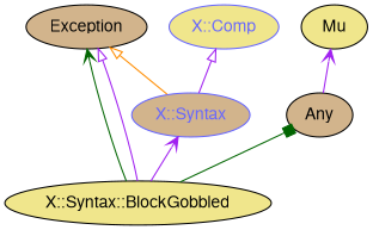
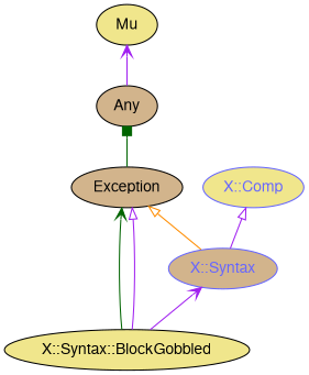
  digraph {
    rankdir=BT
    splines=polyline
    node [color="#000000" fillcolor=tan fontcolor="#000000" fontname=FreeSans style=filled]
    edge [arrowhead=vee color=purple]
    Exception
    "X::Syntax::BlockGobbled" [fillcolor=khaki]
    "X::Syntax" [color="#6666FF" fontcolor="#6666FF"]
    Any
    "X::Comp" [color="#6666FF" fillcolor=khaki fontcolor="#6666FF"]
    Mu [fillcolor=khaki]
-   "X::Syntax::BlockGobbled" -> Any [arrowhead=box color=darkgreen]
+   Exception -> Any [arrowhead=box color=darkgreen]
    "X::Syntax::BlockGobbled" -> Exception [color=darkgreen]
    "X::Syntax::BlockGobbled" -> Exception [arrowhead=onormal]
    "X::Syntax::BlockGobbled" -> "X::Syntax"
    "X::Syntax" -> Exception [arrowhead=onormal color=darkorange]
    "X::Syntax" -> "X::Comp" [arrowhead=onormal]
    Any -> Mu
  }
